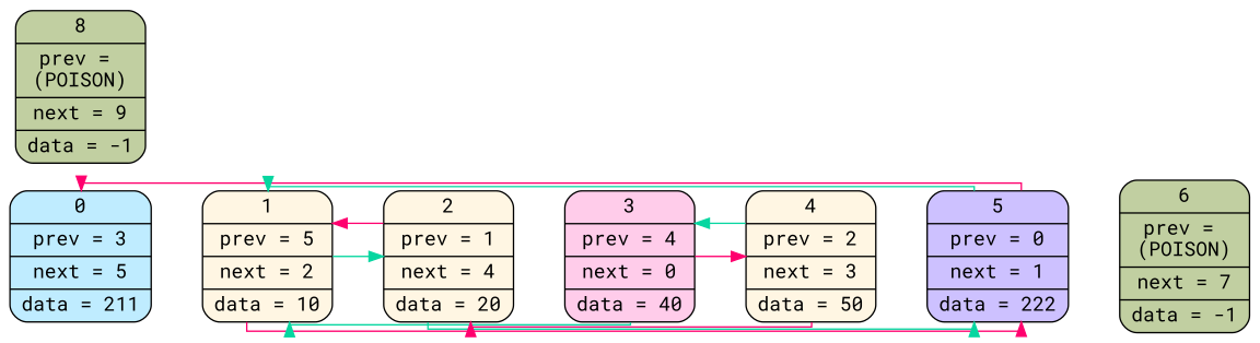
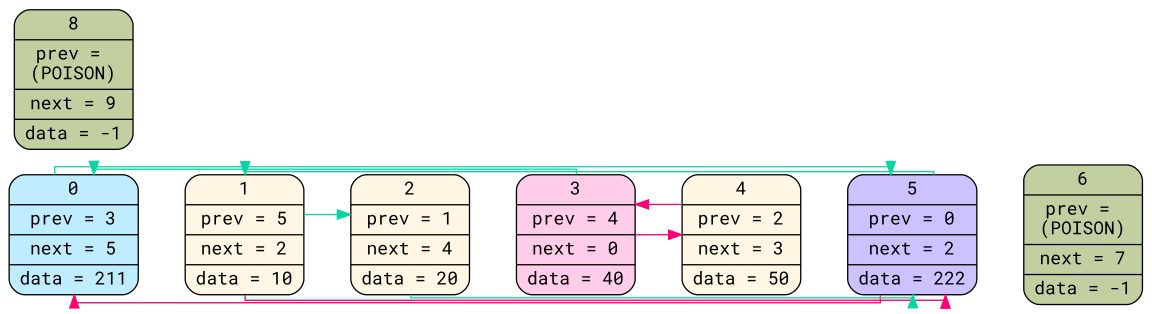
  digraph {
    fontname="Roboto Mono"
    rankdir=LR
    splines=ortho
    node [fillcolor="#FFF6E3" fontname="Roboto Mono" shape=Mrecord style=filled]
    edge [fontname="Roboto Mono" constraint=false]
    n1 [fillcolor="#BFECFF" label="0 | {prev = 3} | {next = 5} | {data = 211  }"]
    n2 [label="1 | {prev = 5} | {next = 2} | {data = 10  }"]
-   n3 [fillcolor="#CDC1FF" label="5 | {prev = 0} | {next = 1} | {data = 222  }"]
+   n3 [fillcolor="#CDC1FF" label="5 | {prev = 0} | {next = 2} | {data = 222  }"]
    n4 [label="2 | {prev = 1} | {next = 4} | {data = 20  }"]
    n5 [fillcolor="#FFCCEA" label="3 | {prev = 4} | {next = 0} | {data = 40  }"]
    n6 [label="4 | {prev = 2} | {next = 3} | {data = 50  }"]
    n7 [fillcolor="#C1CFA1" label="6 | {prev = \n(POISON)} | {next = 7} | {data = -1  }"]
    n8 [fillcolor="#C1CFA1" label="8 | {prev = \n(POISON)} | {next = 9} | {data = -1  }"]
    n1 -> n2 [style=invis weight=100000.0 constraint=""]
+   n1 -> n3 [color="#06d6a0"]
    n2 -> n3 [color="#ff006e"]
    n2 -> n4 [style=invis weight=100000.0 constraint=""]
    n2 -> n4 [color="#06d6a0"]
    n3 -> n1 [color="#ff006e"]
    n3 -> n2 [color="#06d6a0"]
    n3 -> n7 [style=invis weight=100000.0 constraint=""]
-   n4 -> n2 [color="#ff006e"]
    n4 -> n3 [color="#06d6a0"]
    n4 -> n5 [style=invis weight=100000.0 constraint=""]
-   n5 -> n2 [color="#06d6a0"]
+   n5 -> n1 [color="#06d6a0"]
    n5 -> n6 [style=invis weight=100000.0 constraint=""]
    n5 -> n6 [color="#ff006e"]
    n6 -> n3 [style=invis weight=100000.0 constraint=""]
-   n6 -> n4 [color="#ff006e"]
-   n6 -> n5 [color="#06d6a0"]
+   n6 -> n5 [color="#ff006e"]
  }
